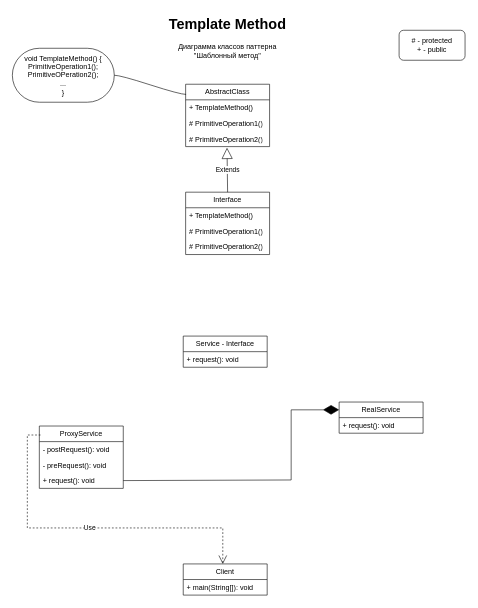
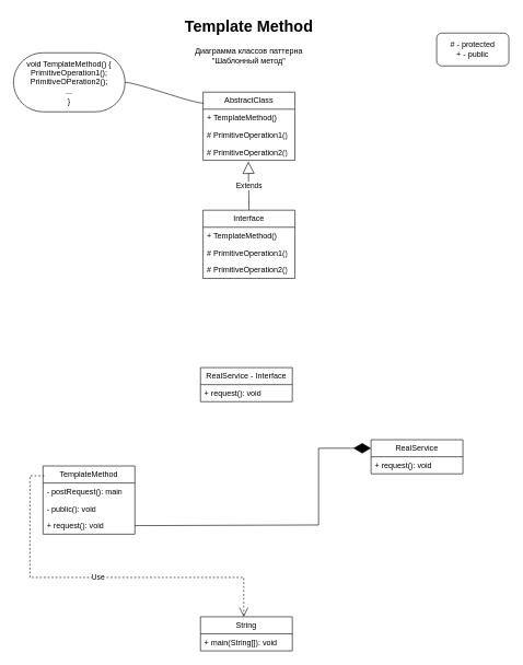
  <mxCell id="0" />
  <mxCell id="1" parent="0" />
  <mxCell id="2" value="&lt;h1&gt;Template Method&lt;/h1&gt;&lt;p&gt;Диаграмма классов паттерна &quot;Шаблонный метод&quot;&lt;/p&gt;" style="text;html=1;strokeColor=none;fillColor=none;spacing=5;spacingTop=-20;whiteSpace=wrap;overflow=hidden;rounded=0;align=center;" parent="1" vertex="1"><mxGeometry x="263" y="20" width="232" height="80" as="geometry" /></mxCell>
  <mxCell id="3" value="AbstractClass" style="swimlane;fontStyle=0;childLayout=stackLayout;horizontal=1;startSize=26;fillColor=none;horizontalStack=0;resizeParent=1;resizeParentMax=0;resizeLast=0;collapsible=1;marginBottom=0;whiteSpace=wrap;html=1;" parent="1" vertex="1"><mxGeometry x="309" y="140" width="140" height="104" as="geometry" /></mxCell>
  <mxCell id="4" value="+ TemplateMethod()" style="text;strokeColor=none;fillColor=none;align=left;verticalAlign=top;spacingLeft=4;spacingRight=4;overflow=hidden;rotatable=0;points=[[0,0.5],[1,0.5]];portConstraint=eastwest;whiteSpace=wrap;html=1;" parent="3" vertex="1"><mxGeometry y="26" width="140" height="26" as="geometry" /></mxCell>
  <mxCell id="5" value="# PrimitiveOperation1()" style="text;strokeColor=none;fillColor=none;align=left;verticalAlign=top;spacingLeft=4;spacingRight=4;overflow=hidden;rotatable=0;points=[[0,0.5],[1,0.5]];portConstraint=eastwest;whiteSpace=wrap;html=1;" parent="3" vertex="1"><mxGeometry y="52" width="140" height="26" as="geometry" /></mxCell>
  <mxCell id="6" value="# PrimitiveOperation2()" style="text;strokeColor=none;fillColor=none;align=left;verticalAlign=top;spacingLeft=4;spacingRight=4;overflow=hidden;rotatable=0;points=[[0,0.5],[1,0.5]];portConstraint=eastwest;whiteSpace=wrap;html=1;" parent="3" vertex="1"><mxGeometry y="78" width="140" height="26" as="geometry" /></mxCell>
  <mxCell id="7" value="# - protected&lt;br&gt;+ - public" style="html=1;whiteSpace=wrap;rounded=1;" parent="1" vertex="1"><mxGeometry x="665" y="50" width="110" height="50" as="geometry" /></mxCell>
  <mxCell id="8" value="Interface" style="swimlane;fontStyle=0;childLayout=stackLayout;horizontal=1;startSize=26;fillColor=none;horizontalStack=0;resizeParent=1;resizeParentMax=0;resizeLast=0;collapsible=1;marginBottom=0;whiteSpace=wrap;html=1;" parent="1" vertex="1"><mxGeometry x="309" y="320" width="140" height="104" as="geometry" /></mxCell>
  <mxCell id="9" value="+ TemplateMethod()" style="text;strokeColor=none;fillColor=none;align=left;verticalAlign=top;spacingLeft=4;spacingRight=4;overflow=hidden;rotatable=0;points=[[0,0.5],[1,0.5]];portConstraint=eastwest;whiteSpace=wrap;html=1;" parent="8" vertex="1"><mxGeometry y="26" width="140" height="26" as="geometry" /></mxCell>
  <mxCell id="10" value="# PrimitiveOperation1()" style="text;strokeColor=none;fillColor=none;align=left;verticalAlign=top;spacingLeft=4;spacingRight=4;overflow=hidden;rotatable=0;points=[[0,0.5],[1,0.5]];portConstraint=eastwest;whiteSpace=wrap;html=1;" parent="8" vertex="1"><mxGeometry y="52" width="140" height="26" as="geometry" /></mxCell>
  <mxCell id="11" value="# PrimitiveOperation2()" style="text;strokeColor=none;fillColor=none;align=left;verticalAlign=top;spacingLeft=4;spacingRight=4;overflow=hidden;rotatable=0;points=[[0,0.5],[1,0.5]];portConstraint=eastwest;whiteSpace=wrap;html=1;" parent="8" vertex="1"><mxGeometry y="78" width="140" height="26" as="geometry" /></mxCell>
  <mxCell id="12" value="Extends" style="endArrow=block;endSize=16;endFill=0;html=1;rounded=0;exitX=0.5;exitY=0;exitDx=0;exitDy=0;entryX=0.493;entryY=1.073;entryDx=0;entryDy=0;entryPerimeter=0;" parent="1" source="8" target="6" edge="1"><mxGeometry width="160" relative="1" as="geometry"><mxPoint x="378.66" y="330" as="sourcePoint" /><mxPoint x="378.66" y="140" as="targetPoint" /></mxGeometry></mxCell>
  <mxCell id="13" value="void TemplateMethod() {&lt;br&gt;PrimitiveOperation1();&lt;br&gt;PrimitiveOPeration2();&lt;br&gt;...&lt;br&gt;}" style="whiteSpace=wrap;html=1;rounded=1;arcSize=50;align=center;verticalAlign=middle;strokeWidth=1;autosize=1;spacing=4;treeFolding=1;treeMoving=1;newEdgeStyle={&quot;edgeStyle&quot;:&quot;entityRelationEdgeStyle&quot;,&quot;startArrow&quot;:&quot;none&quot;,&quot;endArrow&quot;:&quot;none&quot;,&quot;segment&quot;:10,&quot;curved&quot;:1,&quot;sourcePerimeterSpacing&quot;:0,&quot;targetPerimeterSpacing&quot;:0};" parent="1" vertex="1"><mxGeometry x="20" y="80" width="170" height="90" as="geometry" /></mxCell>
  <mxCell id="14" value="" style="edgeStyle=entityRelationEdgeStyle;startArrow=none;endArrow=none;segment=10;curved=1;sourcePerimeterSpacing=0;targetPerimeterSpacing=0;rounded=0;exitX=0.005;exitY=0.163;exitDx=0;exitDy=0;exitPerimeter=0;" parent="1" source="3" target="13" edge="1"><mxGeometry relative="1" as="geometry"><mxPoint x="35" y="182" as="sourcePoint" /></mxGeometry></mxCell>
- <mxCell id="15" value="Service - Interface" style="swimlane;fontStyle=0;childLayout=stackLayout;horizontal=1;startSize=26;fillColor=none;horizontalStack=0;resizeParent=1;resizeParentMax=0;resizeLast=0;collapsible=1;marginBottom=0;whiteSpace=wrap;html=1;" vertex="1" parent="1"><mxGeometry x="305" y="560" width="140" height="52" as="geometry" /></mxCell>
+ <mxCell id="15" value="RealService - Interface" style="swimlane;fontStyle=0;childLayout=stackLayout;horizontal=1;startSize=26;fillColor=none;horizontalStack=0;resizeParent=1;resizeParentMax=0;resizeLast=0;collapsible=1;marginBottom=0;whiteSpace=wrap;html=1;" vertex="1" parent="1"><mxGeometry x="305" y="560" width="140" height="52" as="geometry" /></mxCell>
  <mxCell id="16" value="+ request(): void" style="text;strokeColor=none;fillColor=none;align=left;verticalAlign=top;spacingLeft=4;spacingRight=4;overflow=hidden;rotatable=0;points=[[0,0.5],[1,0.5]];portConstraint=eastwest;whiteSpace=wrap;html=1;" vertex="1" parent="15"><mxGeometry y="26" width="140" height="26" as="geometry" /></mxCell>
  <mxCell id="17" value="RealService" style="swimlane;fontStyle=0;childLayout=stackLayout;horizontal=1;startSize=26;fillColor=none;horizontalStack=0;resizeParent=1;resizeParentMax=0;resizeLast=0;collapsible=1;marginBottom=0;whiteSpace=wrap;html=1;" vertex="1" parent="1"><mxGeometry x="565" y="670" width="140" height="52" as="geometry" /></mxCell>
  <mxCell id="18" value="+ request(): void" style="text;strokeColor=none;fillColor=none;align=left;verticalAlign=top;spacingLeft=4;spacingRight=4;overflow=hidden;rotatable=0;points=[[0,0.5],[1,0.5]];portConstraint=eastwest;whiteSpace=wrap;html=1;" vertex="1" parent="17"><mxGeometry y="26" width="140" height="26" as="geometry" /></mxCell>
- <mxCell id="19" value="ProxyService" style="swimlane;fontStyle=0;childLayout=stackLayout;horizontal=1;startSize=26;fillColor=none;horizontalStack=0;resizeParent=1;resizeParentMax=0;resizeLast=0;collapsible=1;marginBottom=0;whiteSpace=wrap;html=1;" vertex="1" parent="1"><mxGeometry x="65" y="710" width="140" height="104" as="geometry" /></mxCell>
- <mxCell id="20" value="- postRequest(): void" style="text;strokeColor=none;fillColor=none;align=left;verticalAlign=top;spacingLeft=4;spacingRight=4;overflow=hidden;rotatable=0;points=[[0,0.5],[1,0.5]];portConstraint=eastwest;whiteSpace=wrap;html=1;" vertex="1" parent="19"><mxGeometry y="26" width="140" height="26" as="geometry" /></mxCell>
- <mxCell id="21" value="- preRequest(): void" style="text;strokeColor=none;fillColor=none;align=left;verticalAlign=top;spacingLeft=4;spacingRight=4;overflow=hidden;rotatable=0;points=[[0,0.5],[1,0.5]];portConstraint=eastwest;whiteSpace=wrap;html=1;" vertex="1" parent="19"><mxGeometry y="52" width="140" height="26" as="geometry" /></mxCell>
+ <mxCell id="19" value="TemplateMethod" style="swimlane;fontStyle=0;childLayout=stackLayout;horizontal=1;startSize=26;fillColor=none;horizontalStack=0;resizeParent=1;resizeParentMax=0;resizeLast=0;collapsible=1;marginBottom=0;whiteSpace=wrap;html=1;" vertex="1" parent="1"><mxGeometry x="65" y="710" width="140" height="104" as="geometry" /></mxCell>
+ <mxCell id="20" value="- postRequest(): main" style="text;strokeColor=none;fillColor=none;align=left;verticalAlign=top;spacingLeft=4;spacingRight=4;overflow=hidden;rotatable=0;points=[[0,0.5],[1,0.5]];portConstraint=eastwest;whiteSpace=wrap;html=1;" vertex="1" parent="19"><mxGeometry y="26" width="140" height="26" as="geometry" /></mxCell>
+ <mxCell id="21" value="- public(): void" style="text;strokeColor=none;fillColor=none;align=left;verticalAlign=top;spacingLeft=4;spacingRight=4;overflow=hidden;rotatable=0;points=[[0,0.5],[1,0.5]];portConstraint=eastwest;whiteSpace=wrap;html=1;" vertex="1" parent="19"><mxGeometry y="52" width="140" height="26" as="geometry" /></mxCell>
  <mxCell id="22" value="+ request(): void" style="text;strokeColor=none;fillColor=none;align=left;verticalAlign=top;spacingLeft=4;spacingRight=4;overflow=hidden;rotatable=0;points=[[0,0.5],[1,0.5]];portConstraint=eastwest;whiteSpace=wrap;html=1;" vertex="1" parent="19"><mxGeometry y="78" width="140" height="26" as="geometry" /></mxCell>
- <mxCell id="23" value="Client" style="swimlane;fontStyle=0;childLayout=stackLayout;horizontal=1;startSize=26;fillColor=none;horizontalStack=0;resizeParent=1;resizeParentMax=0;resizeLast=0;collapsible=1;marginBottom=0;whiteSpace=wrap;html=1;" vertex="1" parent="1"><mxGeometry x="305" y="940" width="140" height="52" as="geometry" /></mxCell>
+ <mxCell id="23" value="String" style="swimlane;fontStyle=0;childLayout=stackLayout;horizontal=1;startSize=26;fillColor=none;horizontalStack=0;resizeParent=1;resizeParentMax=0;resizeLast=0;collapsible=1;marginBottom=0;whiteSpace=wrap;html=1;" vertex="1" parent="1"><mxGeometry x="305" y="940" width="140" height="52" as="geometry" /></mxCell>
  <mxCell id="24" value="+ main(String[]): void" style="text;strokeColor=none;fillColor=none;align=left;verticalAlign=top;spacingLeft=4;spacingRight=4;overflow=hidden;rotatable=0;points=[[0,0.5],[1,0.5]];portConstraint=eastwest;whiteSpace=wrap;html=1;" vertex="1" parent="23"><mxGeometry y="26" width="140" height="26" as="geometry" /></mxCell>
  <mxCell id="25" value="" style="endArrow=diamondThin;endFill=1;endSize=24;html=1;rounded=0;entryX=0;entryY=0.25;entryDx=0;entryDy=0;exitX=1;exitY=0.5;exitDx=0;exitDy=0;" edge="1" parent="1" source="22" target="17"><mxGeometry width="160" relative="1" as="geometry"><mxPoint x="295" y="520" as="sourcePoint" /><mxPoint x="455" y="520" as="targetPoint" /><Array as="points"><mxPoint x="485" y="800" /><mxPoint x="485" y="683" /></Array></mxGeometry></mxCell>
  <mxCell id="26" value="Use" style="endArrow=open;endSize=12;dashed=1;html=1;rounded=0;exitX=0.014;exitY=0.144;exitDx=0;exitDy=0;exitPerimeter=0;entryX=0.5;entryY=0;entryDx=0;entryDy=0;" edge="1" parent="1" source="19"><mxGeometry width="160" relative="1" as="geometry"><mxPoint x="205" y="721.96" as="sourcePoint" /><mxPoint x="370.94" y="940" as="targetPoint" /><Array as="points"><mxPoint x="45" y="725" /><mxPoint x="45" y="880" /><mxPoint x="371" y="880" /></Array></mxGeometry></mxCell>
